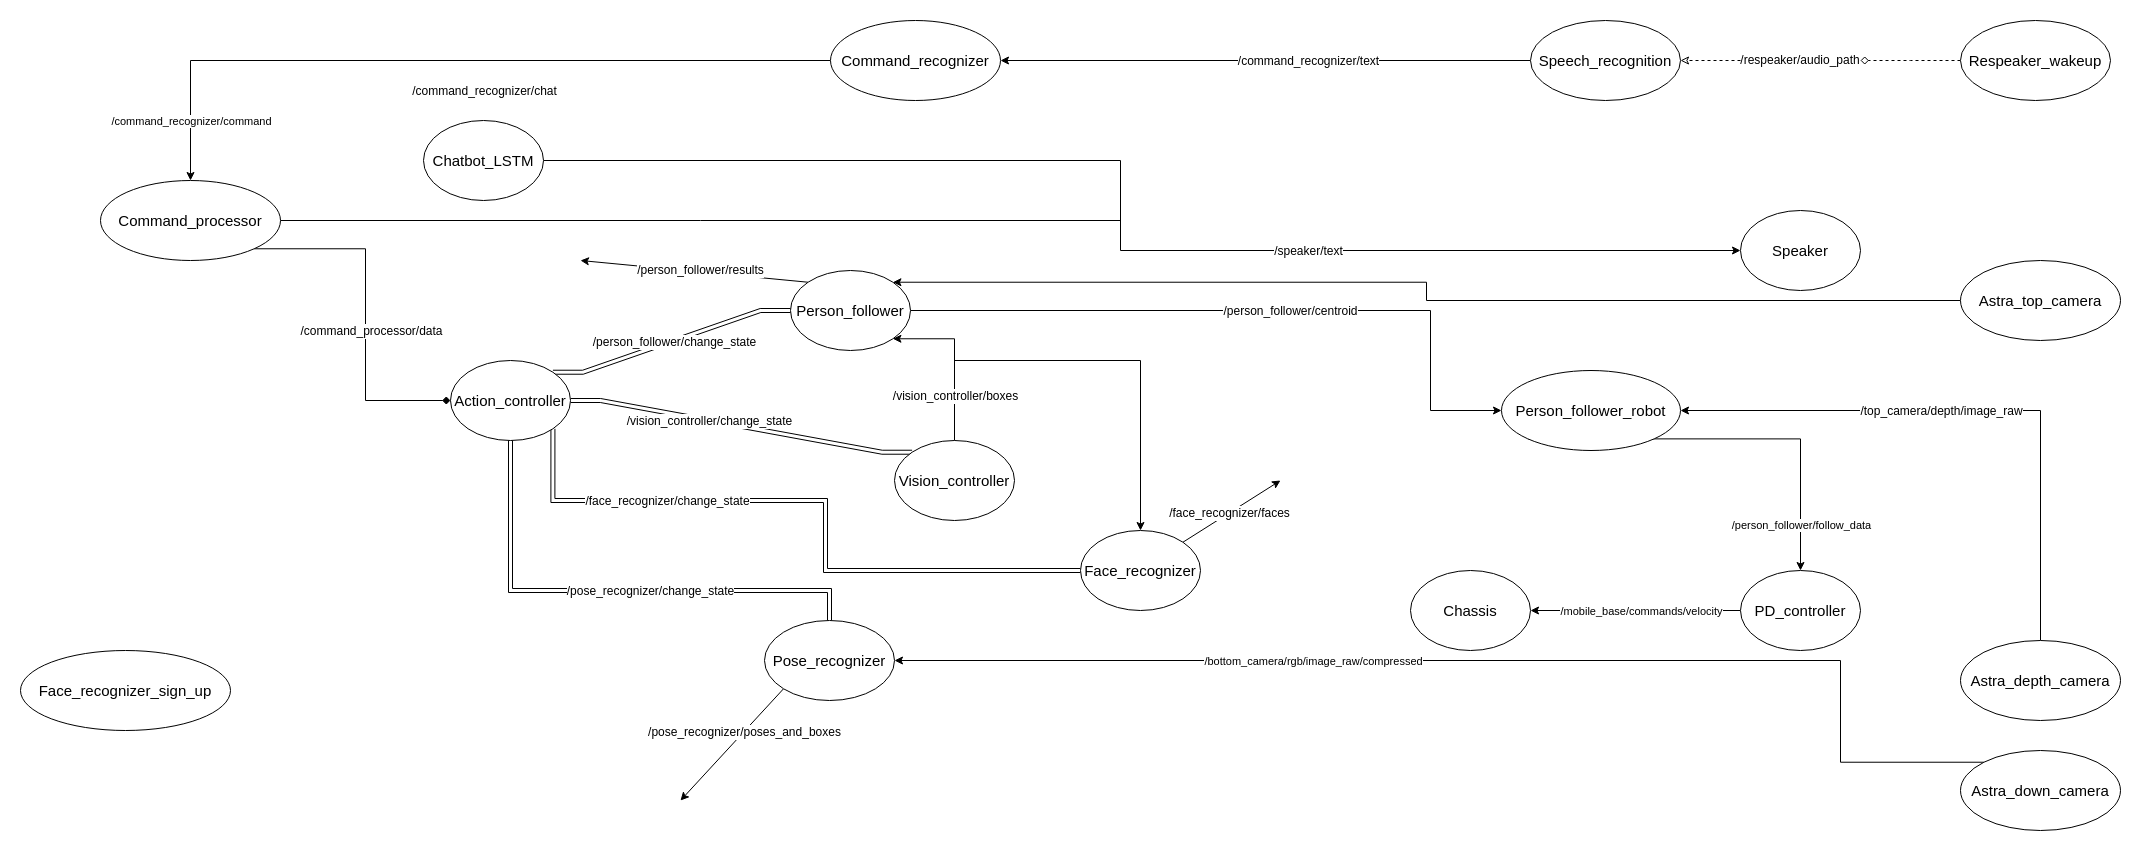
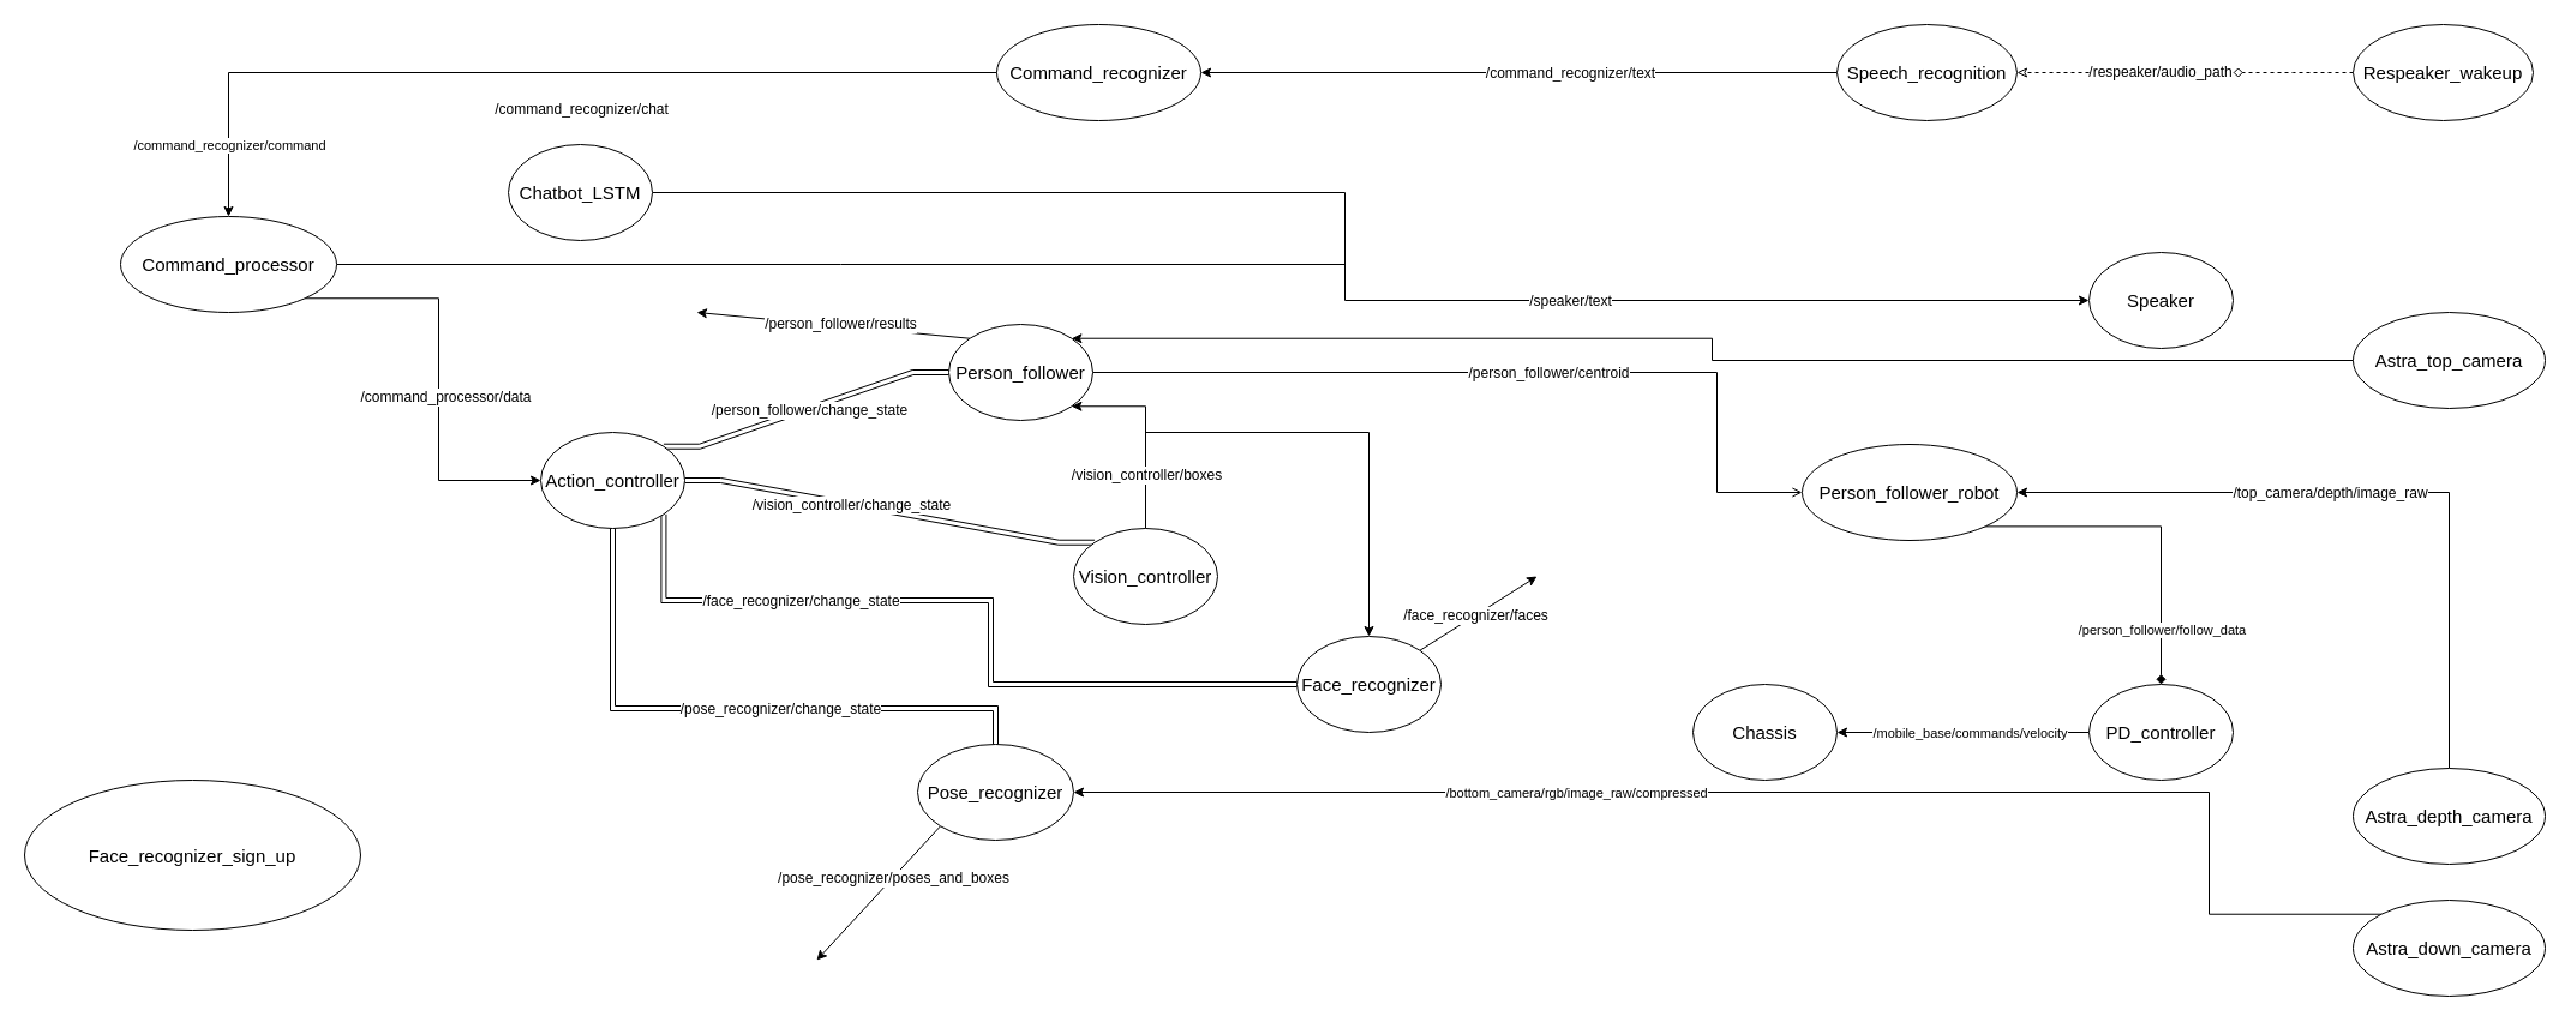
  <mxCell id="0" />
  <mxCell id="1" parent="0" />
- <mxCell id="2" style="edgeStyle=orthogonalEdgeStyle;rounded=0;orthogonalLoop=1;jettySize=auto;html=1;entryX=0;entryY=0.5;entryDx=0;entryDy=0;" parent="1" source="6" target="56" edge="1"><mxGeometry relative="1" as="geometry"><Array as="points"><mxPoint x="1430" y="310" /><mxPoint x="1430" y="410" /></Array></mxGeometry></mxCell>
+ <mxCell id="2" style="edgeStyle=orthogonalEdgeStyle;rounded=0;orthogonalLoop=1;jettySize=auto;html=1;entryX=0;entryY=0.5;entryDx=0;entryDy=0;endArrow=open;" parent="1" source="6" target="56" edge="1"><mxGeometry relative="1" as="geometry"><Array as="points"><mxPoint x="1430" y="310" /><mxPoint x="1430" y="410" /></Array></mxGeometry></mxCell>
  <mxCell id="3" value="&lt;font style=&quot;font-size: 12px&quot;&gt;/person_follower/centroid&lt;/font&gt;" style="edgeLabel;html=1;align=center;verticalAlign=middle;resizable=0;points=[];" parent="2" vertex="1" connectable="0"><mxGeometry x="-0.149" relative="1" as="geometry"><mxPoint x="85" as="offset" /></mxGeometry></mxCell>
  <mxCell id="4" style="edgeStyle=none;rounded=0;orthogonalLoop=1;jettySize=auto;html=1;exitX=0;exitY=0;exitDx=0;exitDy=0;" parent="1" source="6" edge="1"><mxGeometry relative="1" as="geometry"><mxPoint x="580" y="260" as="targetPoint" /></mxGeometry></mxCell>
  <mxCell id="5" value="&lt;font style=&quot;font-size: 12px&quot;&gt;/person_follower/results&lt;/font&gt;" style="edgeLabel;html=1;align=center;verticalAlign=middle;resizable=0;points=[];" parent="4" vertex="1" connectable="0"><mxGeometry x="0.107" y="1" relative="1" as="geometry"><mxPoint x="18.62" y="-0.68" as="offset" /></mxGeometry></mxCell>
  <mxCell id="6" value="&lt;font style=&quot;font-size: 15px&quot;&gt;Person_follower&lt;/font&gt;" style="ellipse;whiteSpace=wrap;html=1;" parent="1" vertex="1"><mxGeometry x="790" y="270" width="120" height="80" as="geometry" /></mxCell>
  <mxCell id="7" style="edgeStyle=entityRelationEdgeStyle;rounded=0;orthogonalLoop=1;jettySize=auto;html=1;exitX=1;exitY=0.5;exitDx=0;exitDy=0;endArrow=none;endFill=0;shape=link;entryX=0;entryY=0;entryDx=0;entryDy=0;" parent="1" source="13" target="17" edge="1"><mxGeometry relative="1" as="geometry" /></mxCell>
  <mxCell id="8" value="&lt;span style=&quot;font-size: 12px&quot;&gt;/vision_controller/change_state&lt;/span&gt;" style="edgeLabel;html=1;align=center;verticalAlign=middle;resizable=0;points=[];" parent="7" vertex="1" connectable="0"><mxGeometry x="-0.123" y="-2" relative="1" as="geometry"><mxPoint x="-11.11" y="-3.26" as="offset" /></mxGeometry></mxCell>
  <mxCell id="9" style="edgeStyle=entityRelationEdgeStyle;shape=link;rounded=0;orthogonalLoop=1;jettySize=auto;html=1;exitX=1;exitY=0;exitDx=0;exitDy=0;endArrow=block;endFill=0;" parent="1" source="13" target="6" edge="1"><mxGeometry relative="1" as="geometry" /></mxCell>
  <mxCell id="10" value="&lt;font style=&quot;font-size: 12px&quot;&gt;/person_follower/change_state&lt;/font&gt;" style="edgeLabel;html=1;align=center;verticalAlign=middle;resizable=0;points=[];" parent="9" vertex="1" connectable="0"><mxGeometry x="0.019" y="-1" relative="1" as="geometry"><mxPoint as="offset" /></mxGeometry></mxCell>
  <mxCell id="11" style="edgeStyle=orthogonalEdgeStyle;rounded=0;orthogonalLoop=1;jettySize=auto;html=1;exitX=1;exitY=1;exitDx=0;exitDy=0;entryX=0;entryY=0.5;entryDx=0;entryDy=0;curved=1;shape=link;" parent="1" source="13" target="59" edge="1"><mxGeometry relative="1" as="geometry"><Array as="points"><mxPoint x="552" y="500" /><mxPoint x="825" y="500" /><mxPoint x="825" y="570" /><mxPoint x="1080" y="570" /></Array></mxGeometry></mxCell>
  <mxCell id="12" value="&lt;font style=&quot;font-size: 12px&quot;&gt;/face_recognizer/change_state&lt;/font&gt;" style="edgeLabel;html=1;align=center;verticalAlign=middle;resizable=0;points=[];" parent="11" vertex="1" connectable="0"><mxGeometry x="-0.444" relative="1" as="geometry"><mxPoint as="offset" /></mxGeometry></mxCell>
  <mxCell id="13" value="&lt;font style=&quot;font-size: 15px&quot;&gt;Action_controller&lt;/font&gt;" style="ellipse;whiteSpace=wrap;html=1;" parent="1" vertex="1"><mxGeometry x="450" y="360" width="120" height="80" as="geometry" /></mxCell>
  <mxCell id="14" style="edgeStyle=elbowEdgeStyle;rounded=0;orthogonalLoop=1;jettySize=auto;html=1;exitX=0.5;exitY=0;exitDx=0;exitDy=0;entryX=1;entryY=1;entryDx=0;entryDy=0;endArrow=classic;endFill=1;" parent="1" source="17" target="6" edge="1"><mxGeometry relative="1" as="geometry"><Array as="points"><mxPoint x="954" y="330" /></Array></mxGeometry></mxCell>
  <mxCell id="15" style="edgeStyle=orthogonalEdgeStyle;rounded=0;orthogonalLoop=1;jettySize=auto;html=1;entryX=0.5;entryY=0;entryDx=0;entryDy=0;" parent="1" source="17" target="59" edge="1"><mxGeometry relative="1" as="geometry"><Array as="points"><mxPoint x="954" y="360" /><mxPoint x="1140" y="360" /></Array></mxGeometry></mxCell>
  <mxCell id="16" value="&lt;font style=&quot;font-size: 12px&quot;&gt;/vision_controller/boxes&lt;/font&gt;" style="edgeLabel;html=1;align=center;verticalAlign=middle;resizable=0;points=[];" parent="15" vertex="1" connectable="0"><mxGeometry x="-0.795" relative="1" as="geometry"><mxPoint as="offset" /></mxGeometry></mxCell>
  <mxCell id="17" value="&lt;span style=&quot;font-size: 15px&quot;&gt;Vision_controller&lt;/span&gt;" style="ellipse;whiteSpace=wrap;html=1;" parent="1" vertex="1"><mxGeometry x="894" y="440" width="120" height="80" as="geometry" /></mxCell>
  <mxCell id="18" style="edgeStyle=orthogonalEdgeStyle;rounded=0;orthogonalLoop=1;jettySize=auto;html=1;entryX=0.5;entryY=1;entryDx=0;entryDy=0;shape=link;exitX=0.5;exitY=0;exitDx=0;exitDy=0;" parent="1" source="22" target="13" edge="1"><mxGeometry relative="1" as="geometry"><Array as="points"><mxPoint x="829" y="590" /><mxPoint x="510" y="590" /></Array></mxGeometry></mxCell>
  <mxCell id="19" value="&lt;font style=&quot;font-size: 12px&quot;&gt;/pose_recognizer/change_state&lt;/font&gt;" style="edgeLabel;html=1;align=center;verticalAlign=middle;resizable=0;points=[];" parent="18" vertex="1" connectable="0"><mxGeometry x="-0.076" relative="1" as="geometry"><mxPoint x="21" as="offset" /></mxGeometry></mxCell>
  <mxCell id="20" style="edgeStyle=none;rounded=0;orthogonalLoop=1;jettySize=auto;html=1;exitX=0;exitY=1;exitDx=0;exitDy=0;" parent="1" source="22" edge="1"><mxGeometry relative="1" as="geometry"><mxPoint x="680" y="800" as="targetPoint" /></mxGeometry></mxCell>
  <mxCell id="21" value="&lt;font style=&quot;font-size: 12px&quot;&gt;/pose_recognizer/poses_and_boxes&lt;/font&gt;" style="edgeLabel;html=1;align=center;verticalAlign=middle;resizable=0;points=[];" parent="20" vertex="1" connectable="0"><mxGeometry x="-0.222" relative="1" as="geometry"><mxPoint as="offset" /></mxGeometry></mxCell>
  <mxCell id="22" value="&lt;font style=&quot;font-size: 15px&quot;&gt;Pose_recognizer&lt;/font&gt;" style="ellipse;whiteSpace=wrap;html=1;" parent="1" vertex="1"><mxGeometry x="764" y="620" width="130" height="80" as="geometry" /></mxCell>
- <mxCell id="23" style="edgeStyle=elbowEdgeStyle;rounded=0;orthogonalLoop=1;jettySize=auto;html=1;entryX=0;entryY=0.5;entryDx=0;entryDy=0;endArrow=diamond;endFill=1;exitX=1;exitY=1;exitDx=0;exitDy=0;" parent="1" source="26" target="13" edge="1"><mxGeometry relative="1" as="geometry"><Array as="points"><mxPoint x="365" y="390" /></Array></mxGeometry></mxCell>
+ <mxCell id="23" style="edgeStyle=elbowEdgeStyle;rounded=0;orthogonalLoop=1;jettySize=auto;html=1;entryX=0;entryY=0.5;entryDx=0;entryDy=0;endArrow=classic;endFill=1;exitX=1;exitY=1;exitDx=0;exitDy=0;" parent="1" source="26" target="13" edge="1"><mxGeometry relative="1" as="geometry"><Array as="points"><mxPoint x="365" y="390" /></Array></mxGeometry></mxCell>
  <mxCell id="24" value="&lt;font style=&quot;font-size: 12px&quot;&gt;/command_processor/data&lt;/font&gt;" style="edgeLabel;html=1;align=center;verticalAlign=middle;resizable=0;points=[];" parent="23" vertex="1" connectable="0"><mxGeometry x="-0.393" y="-32" relative="1" as="geometry"><mxPoint x="11.36" y="49.72" as="offset" /></mxGeometry></mxCell>
  <mxCell id="25" style="edgeStyle=elbowEdgeStyle;rounded=0;orthogonalLoop=1;jettySize=auto;html=1;endArrow=none;endFill=0;" parent="1" source="26" edge="1"><mxGeometry relative="1" as="geometry"><mxPoint x="1120" y="220" as="targetPoint" /></mxGeometry></mxCell>
  <mxCell id="26" value="&lt;font style=&quot;font-size: 15px&quot;&gt;Command_processor&lt;/font&gt;" style="ellipse;whiteSpace=wrap;html=1;" parent="1" vertex="1"><mxGeometry x="100" y="180" width="180" height="80" as="geometry" /></mxCell>
  <mxCell id="27" style="edgeStyle=elbowEdgeStyle;rounded=0;orthogonalLoop=1;jettySize=auto;html=1;entryX=0;entryY=0.5;entryDx=0;entryDy=0;endArrow=classic;endFill=1;" parent="1" source="29" target="37" edge="1"><mxGeometry relative="1" as="geometry"><Array as="points"><mxPoint x="1120" y="230" /></Array></mxGeometry></mxCell>
  <mxCell id="28" value="&lt;font style=&quot;font-size: 12px&quot;&gt;/speaker/text&lt;/font&gt;" style="edgeLabel;html=1;align=center;verticalAlign=middle;resizable=0;points=[];" parent="27" vertex="1" connectable="0"><mxGeometry x="0.367" y="1" relative="1" as="geometry"><mxPoint x="-25.43" y="1" as="offset" /></mxGeometry></mxCell>
  <mxCell id="29" value="&lt;font style=&quot;font-size: 15px&quot;&gt;Chatbot_LSTM&lt;/font&gt;" style="ellipse;whiteSpace=wrap;html=1;" parent="1" vertex="1"><mxGeometry x="423" y="120" width="120" height="80" as="geometry" /></mxCell>
  <mxCell id="30" style="edgeStyle=elbowEdgeStyle;rounded=0;orthogonalLoop=1;jettySize=auto;html=1;entryX=1;entryY=0.5;entryDx=0;entryDy=0;endArrow=diamond;endFill=0;dashed=1;" parent="1" source="31" target="36" edge="1"><mxGeometry relative="1" as="geometry" /></mxCell>
  <mxCell id="31" value="&lt;font style=&quot;font-size: 15px&quot;&gt;Respeaker_wakeup&lt;/font&gt;" style="ellipse;whiteSpace=wrap;html=1;" parent="1" vertex="1"><mxGeometry x="1960" y="20" width="150" height="80" as="geometry" /></mxCell>
  <mxCell id="32" style="edgeStyle=elbowEdgeStyle;rounded=0;orthogonalLoop=1;jettySize=auto;html=1;entryX=1;entryY=0.5;entryDx=0;entryDy=0;endArrow=classic;endFill=1;" parent="1" source="34" target="41" edge="1"><mxGeometry relative="1" as="geometry" /></mxCell>
  <mxCell id="33" value="&lt;span style=&quot;font-size: 12px&quot;&gt;/command_recognizer/text&lt;/span&gt;" style="edgeLabel;html=1;align=center;verticalAlign=middle;resizable=0;points=[];" parent="32" vertex="1" connectable="0"><mxGeometry x="-0.284" relative="1" as="geometry"><mxPoint x="-33" as="offset" /></mxGeometry></mxCell>
  <mxCell id="34" value="&lt;font style=&quot;font-size: 15px&quot;&gt;Speech_recognition&lt;/font&gt;" style="ellipse;whiteSpace=wrap;html=1;" parent="1" vertex="1"><mxGeometry x="1530" y="20" width="150" height="80" as="geometry" /></mxCell>
  <mxCell id="35" style="edgeStyle=elbowEdgeStyle;rounded=0;orthogonalLoop=1;jettySize=auto;html=1;entryX=1;entryY=0.5;entryDx=0;entryDy=0;endArrow=classic;endFill=0;dashed=1;" parent="1" source="36" target="34" edge="1"><mxGeometry relative="1" as="geometry" /></mxCell>
  <mxCell id="36" value="/respeaker/audio_path" style="text;html=1;strokeColor=none;fillColor=none;align=center;verticalAlign=middle;whiteSpace=wrap;rounded=0;" parent="1" vertex="1"><mxGeometry x="1740" y="50" width="120" height="20" as="geometry" /></mxCell>
  <mxCell id="37" value="&lt;font style=&quot;font-size: 15px&quot;&gt;Speaker&lt;/font&gt;" style="ellipse;whiteSpace=wrap;html=1;" parent="1" vertex="1"><mxGeometry x="1740" y="210" width="120" height="80" as="geometry" /></mxCell>
  <mxCell id="38" style="edgeStyle=elbowEdgeStyle;rounded=0;orthogonalLoop=1;jettySize=auto;html=1;entryX=0.5;entryY=0;entryDx=0;entryDy=0;endArrow=classic;endFill=1;" parent="1" source="41" target="26" edge="1"><mxGeometry relative="1" as="geometry"><Array as="points"><mxPoint x="190" y="130" /></Array></mxGeometry></mxCell>
  <mxCell id="39" value="&lt;font style=&quot;font-size: 12px&quot;&gt;/command_recognizer/chat&lt;/font&gt;" style="edgeLabel;html=1;align=center;verticalAlign=middle;resizable=0;points=[];" parent="38" vertex="1" connectable="0"><mxGeometry x="-0.553" relative="1" as="geometry"><mxPoint x="-177" y="30" as="offset" /></mxGeometry></mxCell>
  <mxCell id="40" value="/command_recognizer/command" style="edgeLabel;html=1;align=center;verticalAlign=middle;resizable=0;points=[];" parent="38" vertex="1" connectable="0"><mxGeometry x="0.843" relative="1" as="geometry"><mxPoint as="offset" /></mxGeometry></mxCell>
  <mxCell id="41" value="&lt;font style=&quot;font-size: 15px&quot;&gt;Command_recognizer&lt;/font&gt;" style="ellipse;whiteSpace=wrap;html=1;" parent="1" vertex="1"><mxGeometry x="830" y="20" width="170" height="80" as="geometry" /></mxCell>
  <mxCell id="42" style="edgeStyle=elbowEdgeStyle;rounded=0;orthogonalLoop=1;jettySize=auto;html=1;entryX=1;entryY=0;entryDx=0;entryDy=0;" parent="1" source="43" target="6" edge="1"><mxGeometry relative="1" as="geometry" /></mxCell>
  <mxCell id="43" value="&lt;font style=&quot;font-size: 15px&quot;&gt;Astra_top_camera&lt;/font&gt;" style="ellipse;whiteSpace=wrap;html=1;" parent="1" vertex="1"><mxGeometry x="1960" y="260" width="160" height="80" as="geometry" /></mxCell>
  <mxCell id="44" style="edgeStyle=elbowEdgeStyle;rounded=0;orthogonalLoop=1;jettySize=auto;html=1;exitX=0;exitY=0;exitDx=0;exitDy=0;entryX=1;entryY=0.5;entryDx=0;entryDy=0;endArrow=classic;endFill=1;" parent="1" source="46" target="22" edge="1"><mxGeometry relative="1" as="geometry"><Array as="points"><mxPoint x="1840" y="730" /></Array></mxGeometry></mxCell>
  <mxCell id="45" value="/bottom_camera/rgb/image_raw/compressed" style="edgeLabel;html=1;align=center;verticalAlign=middle;resizable=0;points=[];" parent="44" vertex="1" connectable="0"><mxGeometry x="0.303" y="-2" relative="1" as="geometry"><mxPoint x="3.21" y="2" as="offset" /></mxGeometry></mxCell>
  <mxCell id="46" value="&lt;font style=&quot;font-size: 15px&quot;&gt;Astra_down_camera&lt;/font&gt;" style="ellipse;whiteSpace=wrap;html=1;" parent="1" vertex="1"><mxGeometry x="1960" y="750" width="160" height="80" as="geometry" /></mxCell>
  <mxCell id="47" style="edgeStyle=orthogonalEdgeStyle;rounded=0;orthogonalLoop=1;jettySize=auto;html=1;entryX=1;entryY=0.5;entryDx=0;entryDy=0;exitX=0.5;exitY=0;exitDx=0;exitDy=0;" parent="1" source="49" target="56" edge="1"><mxGeometry relative="1" as="geometry"><Array as="points"><mxPoint x="2040" y="410" /></Array></mxGeometry></mxCell>
  <mxCell id="48" value="&lt;font style=&quot;font-size: 12px&quot;&gt;/top_camera/depth/image_raw&lt;/font&gt;" style="edgeLabel;html=1;align=center;verticalAlign=middle;resizable=0;points=[];" parent="47" vertex="1" connectable="0"><mxGeometry x="-0.056" relative="1" as="geometry"><mxPoint x="-51.43" as="offset" /></mxGeometry></mxCell>
  <mxCell id="49" value="&lt;font style=&quot;font-size: 15px&quot;&gt;Astra_depth_camera&lt;/font&gt;" style="ellipse;whiteSpace=wrap;html=1;" parent="1" vertex="1"><mxGeometry x="1960" y="640" width="160" height="80" as="geometry" /></mxCell>
  <mxCell id="50" value="&lt;font style=&quot;font-size: 15px&quot;&gt;Chassis&lt;/font&gt;" style="ellipse;whiteSpace=wrap;html=1;" parent="1" vertex="1"><mxGeometry x="1410" y="570" width="120" height="80" as="geometry" /></mxCell>
  <mxCell id="51" style="edgeStyle=elbowEdgeStyle;rounded=0;orthogonalLoop=1;jettySize=auto;html=1;endArrow=classic;endFill=1;exitX=0;exitY=0.5;exitDx=0;exitDy=0;entryX=1;entryY=0.5;entryDx=0;entryDy=0;" parent="1" source="53" target="50" edge="1"><mxGeometry relative="1" as="geometry"><Array as="points"><mxPoint x="1680" y="650" /></Array></mxGeometry></mxCell>
  <mxCell id="52" value="/mobile_base/commands/velocity" style="edgeLabel;html=1;align=center;verticalAlign=middle;resizable=0;points=[];" parent="51" vertex="1" connectable="0"><mxGeometry x="0.001" y="2" relative="1" as="geometry"><mxPoint x="5.17" y="-2" as="offset" /></mxGeometry></mxCell>
  <mxCell id="53" value="&lt;font style=&quot;font-size: 15px&quot;&gt;PD_controller&lt;/font&gt;" style="ellipse;whiteSpace=wrap;html=1;" parent="1" vertex="1"><mxGeometry x="1740" y="570" width="120" height="80" as="geometry" /></mxCell>
- <mxCell id="54" style="edgeStyle=orthogonalEdgeStyle;rounded=0;orthogonalLoop=1;jettySize=auto;html=1;exitX=0;exitY=1;exitDx=0;exitDy=0;entryX=0.5;entryY=0;entryDx=0;entryDy=0;" parent="1" source="56" target="53" edge="1"><mxGeometry relative="1" as="geometry" /></mxCell>
+ <mxCell id="54" style="edgeStyle=orthogonalEdgeStyle;rounded=0;orthogonalLoop=1;jettySize=auto;html=1;exitX=0;exitY=1;exitDx=0;exitDy=0;entryX=0.5;entryY=0;entryDx=0;entryDy=0;endArrow=diamond;" parent="1" source="56" target="53" edge="1"><mxGeometry relative="1" as="geometry" /></mxCell>
  <mxCell id="55" value="/person_follower/follow_data" style="edgeLabel;html=1;align=center;verticalAlign=middle;resizable=0;points=[];" parent="54" vertex="1" connectable="0"><mxGeometry x="0.508" relative="1" as="geometry"><mxPoint y="53.87" as="offset" /></mxGeometry></mxCell>
  <mxCell id="56" value="&lt;span style=&quot;font-size: 15px&quot;&gt;Person_follower_robot&lt;/span&gt;" style="ellipse;whiteSpace=wrap;html=1;" parent="1" vertex="1"><mxGeometry x="1501" y="370" width="179" height="80" as="geometry" /></mxCell>
  <mxCell id="57" style="rounded=0;orthogonalLoop=1;jettySize=auto;html=1;exitX=1;exitY=0;exitDx=0;exitDy=0;" parent="1" source="59" edge="1"><mxGeometry relative="1" as="geometry"><mxPoint x="1280" y="480" as="targetPoint" /></mxGeometry></mxCell>
  <mxCell id="58" value="&lt;font style=&quot;font-size: 12px&quot;&gt;/face_recognizer/faces&lt;/font&gt;" style="edgeLabel;html=1;align=center;verticalAlign=middle;resizable=0;points=[];" parent="57" vertex="1" connectable="0"><mxGeometry x="-0.052" relative="1" as="geometry"><mxPoint as="offset" /></mxGeometry></mxCell>
  <mxCell id="59" value="&lt;span style=&quot;font-size: 15px&quot;&gt;Face_recognizer&lt;/span&gt;" style="ellipse;whiteSpace=wrap;html=1;" parent="1" vertex="1"><mxGeometry x="1080" y="530" width="120" height="80" as="geometry" /></mxCell>
- <mxCell id="60" value="&lt;font style=&quot;font-size: 15px&quot;&gt;Face_recognizer_sign_up&lt;/font&gt;" style="ellipse;whiteSpace=wrap;html=1;" parent="1" vertex="1"><mxGeometry x="20" y="650" width="210" height="80" as="geometry" /></mxCell>
+ <mxCell id="60" value="&lt;font style=&quot;font-size: 15px&quot;&gt;Face_recognizer_sign_up&lt;/font&gt;" style="ellipse;whiteSpace=wrap;html=1;" parent="1" vertex="1"><mxGeometry x="20" y="650" width="280" height="125" as="geometry" /></mxCell>
